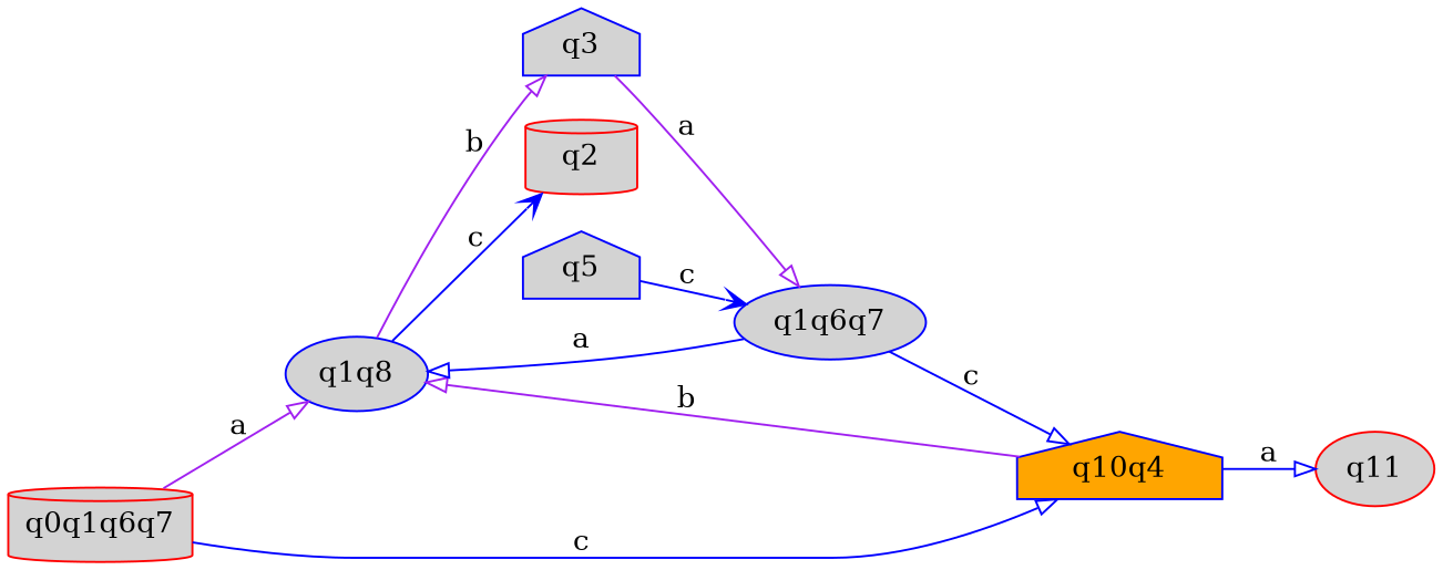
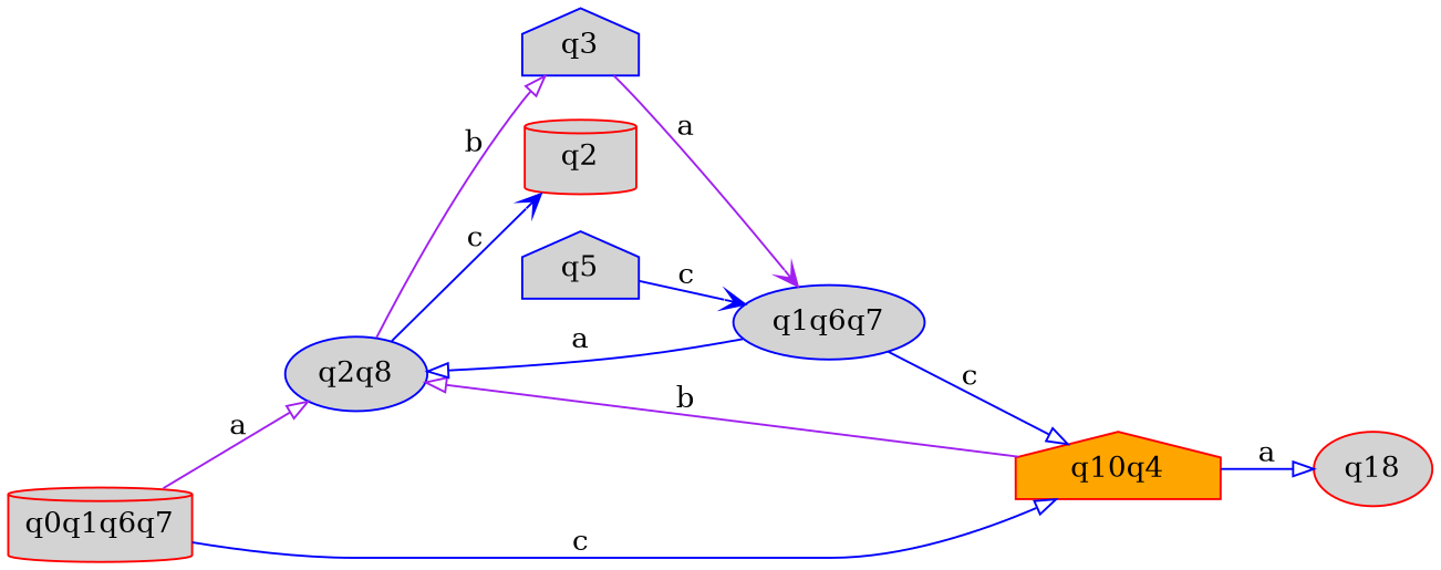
  digraph {
    fontname="DejaVu Serif"
    rankdir=LR
    node [color=blue fillcolor=lightgrey fontname="DejaVu Serif" shape=ellipse style=filled]
    edge [arrowhead=onormal color=blue fontname="DejaVu Serif"]
    q0q1q6q7 [color=red shape=cylinder]
-   q2q8 [label=q1q8]
-   q10q4 [fillcolor=orange shape=house]
+   q2q8
+   q10q4 [color=red fillcolor=orange shape=house]
    n4 [color=red label=q2 shape=cylinder]
    q3 [shape=house]
-   q11 [color=red]
+   q11 [color=red label=q18]
    q1q6q7
    q5 [shape=house]
    q0q1q6q7 -> q2q8 [color=purple label=a]
    q0q1q6q7 -> q10q4 [label=c]
    q2q8 -> n4 [arrowhead=vee label=c]
    q2q8 -> q3 [color=purple label=b]
    q10q4 -> q2q8 [color=purple label=b]
    q10q4 -> q11 [label=a]
-   q3 -> q1q6q7 [color=purple label=a]
+   q3 -> q1q6q7 [arrowhead=vee color=purple label=a]
    q1q6q7 -> q2q8 [label=a]
    q1q6q7 -> q10q4 [label=c]
    q5 -> q1q6q7 [arrowhead=vee label=c]
  }
